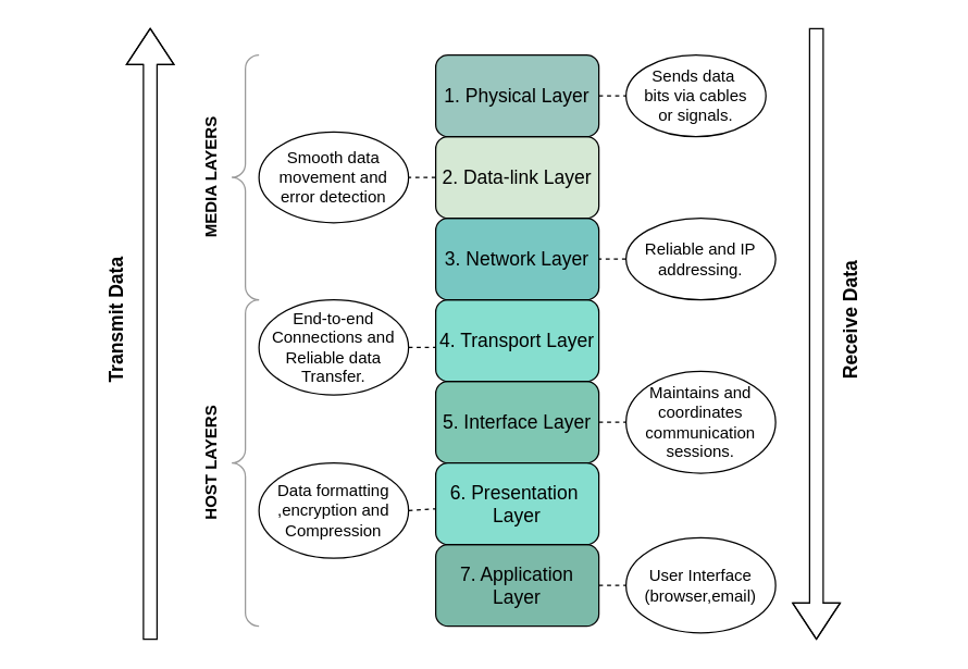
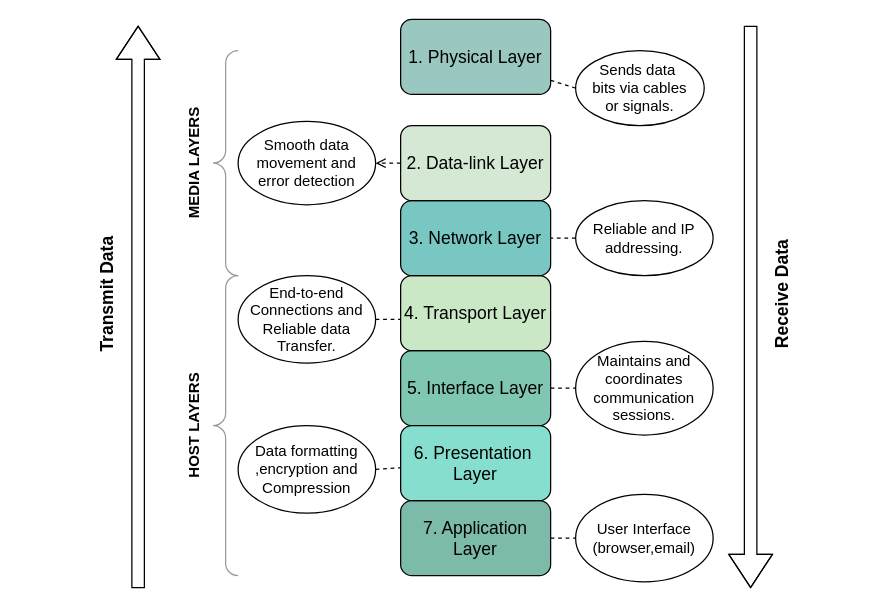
  <mxCell id="0" />
  <mxCell id="1" parent="0" />
  <mxCell id="2" value="Sends data&amp;nbsp;&lt;div&gt;&lt;span style=&quot;background-color: transparent; color: light-dark(rgb(0, 0, 0), rgb(255, 255, 255));&quot;&gt;bits&amp;nbsp;&lt;/span&gt;&lt;span style=&quot;background-color: transparent; color: light-dark(rgb(0, 0, 0), rgb(255, 255, 255));&quot;&gt;via cables or&lt;/span&gt;&lt;span style=&quot;background-color: transparent; color: light-dark(rgb(0, 0, 0), rgb(255, 255, 255));&quot;&gt;&amp;nbsp;signals.&lt;/span&gt;&lt;/div&gt;" style="ellipse;whiteSpace=wrap;html=1;" parent="1" vertex="1"><mxGeometry x="460" y="40" width="102.86" height="60" as="geometry" /></mxCell>
  <mxCell id="3" value="Smooth data movement and error detection" style="ellipse;whiteSpace=wrap;html=1;" parent="1" vertex="1"><mxGeometry x="190" y="96.67" width="110" height="66.67" as="geometry" /></mxCell>
  <mxCell id="4" value="Reliable and IP addressing." style="ellipse;whiteSpace=wrap;html=1;" parent="1" vertex="1"><mxGeometry x="460" y="160" width="110" height="60" as="geometry" /></mxCell>
  <mxCell id="5" value="&lt;div&gt;&lt;br&gt;&lt;/div&gt;End-to-end Connections and Reliable data Transfer.&lt;div&gt;&amp;nbsp;&lt;/div&gt;" style="ellipse;whiteSpace=wrap;html=1;" parent="1" vertex="1"><mxGeometry x="190" y="220" width="110" height="70" as="geometry" /></mxCell>
  <mxCell id="6" value="&lt;div&gt;&lt;span style=&quot;background-color: transparent; color: light-dark(rgb(0, 0, 0), rgb(255, 255, 255));&quot;&gt;Maintains and coordinates communication sessions.&lt;/span&gt;&lt;/div&gt;" style="ellipse;whiteSpace=wrap;html=1;" parent="1" vertex="1"><mxGeometry x="460" y="272.5" width="110" height="75" as="geometry" /></mxCell>
  <mxCell id="7" value="Data formatting ,encryption and Compression" style="ellipse;whiteSpace=wrap;html=1;" parent="1" vertex="1"><mxGeometry x="190" y="340" width="110" height="70" as="geometry" /></mxCell>
  <mxCell id="8" value="User Interface&lt;div&gt;(browser,email)&lt;/div&gt;" style="ellipse;whiteSpace=wrap;html=1;" parent="1" vertex="1"><mxGeometry x="460" y="395" width="110" height="70" as="geometry" /></mxCell>
  <mxCell id="9" value="&lt;font style=&quot;font-size: 14px;&quot;&gt;7. Application Layer&lt;/font&gt;" style="rounded=1;whiteSpace=wrap;html=1;strokeColor=#060606;fillColor=#7CBAA9;" parent="1" vertex="1"><mxGeometry x="320" y="400" width="120" height="60" as="geometry" /></mxCell>
  <mxCell id="10" value="&lt;font style=&quot;font-size: 14px;&quot;&gt;5. Interface Layer&lt;/font&gt;" style="rounded=1;whiteSpace=wrap;html=1;fillColor=#7FC7B3;" parent="1" vertex="1"><mxGeometry x="320" y="280" width="120" height="60" as="geometry" /></mxCell>
- <mxCell id="11" value="&lt;font style=&quot;font-size: 14px;&quot;&gt;4. Transport Layer&lt;/font&gt;" style="rounded=1;whiteSpace=wrap;html=1;fillColor=#86decf;" parent="1" vertex="1"><mxGeometry x="320" y="220" width="120" height="60" as="geometry" /></mxCell>
+ <mxCell id="11" value="&lt;font style=&quot;font-size: 14px;&quot;&gt;4. Transport Layer&lt;/font&gt;" style="rounded=1;whiteSpace=wrap;html=1;fillColor=#CAE8C6;" parent="1" vertex="1"><mxGeometry x="320" y="220" width="120" height="60" as="geometry" /></mxCell>
  <mxCell id="12" value="&lt;font style=&quot;font-size: 14px;&quot;&gt;3. Network Layer&lt;/font&gt;" style="rounded=1;whiteSpace=wrap;html=1;fillColor=#78C7C2;" parent="1" vertex="1"><mxGeometry x="320" y="160" width="120" height="60" as="geometry" /></mxCell>
  <mxCell id="13" value="&lt;font style=&quot;font-size: 14px;&quot;&gt;2. Data-link Layer&lt;/font&gt;" style="rounded=1;whiteSpace=wrap;html=1;fillColor=#D5E8D4;" parent="1" vertex="1"><mxGeometry x="320" y="100" width="120" height="60" as="geometry" /></mxCell>
  <mxCell id="14" value="&lt;font style=&quot;font-size: 14px;&quot;&gt;6. Presentation&amp;nbsp;&lt;/font&gt;&lt;div&gt;&lt;font style=&quot;font-size: 14px;&quot;&gt;Layer&lt;/font&gt;&lt;/div&gt;" style="rounded=1;whiteSpace=wrap;html=1;fillColor=#86DECF;" parent="1" vertex="1"><mxGeometry x="320" y="340" width="120" height="60" as="geometry" /></mxCell>
- <mxCell id="15" value="&lt;font style=&quot;font-size: 14px;&quot;&gt;1. Physical Layer&lt;/font&gt;" style="rounded=1;whiteSpace=wrap;html=1;fillColor=#9AC7BF;" parent="1" vertex="1"><mxGeometry x="320" y="40" width="120" height="60" as="geometry" /></mxCell>
+ <mxCell id="15" value="&lt;font style=&quot;font-size: 14px;&quot;&gt;1. Physical Layer&lt;/font&gt;" style="rounded=1;whiteSpace=wrap;html=1;fillColor=#9AC7BF;" parent="1" vertex="1"><mxGeometry x="320" y="15" width="120" height="60" as="geometry" /></mxCell>
  <mxCell id="16" value="" style="endArrow=none;dashed=1;html=1;rounded=0;entryX=0;entryY=0.5;entryDx=0;entryDy=0;" parent="1" source="15" target="2" edge="1"><mxGeometry width="50" height="50" relative="1" as="geometry"><mxPoint x="430" y="90" as="sourcePoint" /><mxPoint x="480" y="40" as="targetPoint" /></mxGeometry></mxCell>
- <mxCell id="17" value="" style="endArrow=none;dashed=1;html=1;rounded=0;entryX=1;entryY=0.5;entryDx=0;entryDy=0;exitX=0;exitY=0.5;exitDx=0;exitDy=0;" parent="1" source="13" target="3" edge="1"><mxGeometry width="50" height="50" relative="1" as="geometry"><mxPoint x="320" y="300" as="sourcePoint" /><mxPoint x="370" y="250" as="targetPoint" /></mxGeometry></mxCell>
+ <mxCell id="17" value="" style="endArrow=open;dashed=1;html=1;rounded=0;entryX=1;entryY=0.5;entryDx=0;entryDy=0;exitX=0;exitY=0.5;exitDx=0;exitDy=0;" parent="1" source="13" target="3" edge="1"><mxGeometry width="50" height="50" relative="1" as="geometry"><mxPoint x="320" y="300" as="sourcePoint" /><mxPoint x="370" y="250" as="targetPoint" /></mxGeometry></mxCell>
  <mxCell id="18" value="" style="endArrow=none;dashed=1;html=1;rounded=0;entryX=1;entryY=0.5;entryDx=0;entryDy=0;exitX=0;exitY=0.5;exitDx=0;exitDy=0;" parent="1" source="4" target="12" edge="1"><mxGeometry width="50" height="50" relative="1" as="geometry"><mxPoint x="460" y="215" as="sourcePoint" /><mxPoint x="470" y="165" as="targetPoint" /></mxGeometry></mxCell>
  <mxCell id="19" value="" style="endArrow=none;dashed=1;html=1;rounded=0;exitX=1;exitY=0.5;exitDx=0;exitDy=0;" parent="1" source="5" edge="1"><mxGeometry width="50" height="50" relative="1" as="geometry"><mxPoint x="320" y="300" as="sourcePoint" /><mxPoint x="320" y="255" as="targetPoint" /></mxGeometry></mxCell>
  <mxCell id="20" value="" style="endArrow=none;dashed=1;html=1;rounded=0;" parent="1" target="6" edge="1"><mxGeometry width="50" height="50" relative="1" as="geometry"><mxPoint x="440" y="310" as="sourcePoint" /><mxPoint x="370" y="250" as="targetPoint" /></mxGeometry></mxCell>
  <mxCell id="21" value="" style="endArrow=none;dashed=1;html=1;rounded=0;exitX=1;exitY=0.5;exitDx=0;exitDy=0;" parent="1" source="7" target="14" edge="1"><mxGeometry width="50" height="50" relative="1" as="geometry"><mxPoint x="300" y="390" as="sourcePoint" /><mxPoint x="330" y="370" as="targetPoint" /></mxGeometry></mxCell>
  <mxCell id="22" value="" style="endArrow=none;dashed=1;html=1;rounded=0;entryX=0;entryY=0.5;entryDx=0;entryDy=0;exitX=1;exitY=0.5;exitDx=0;exitDy=0;" parent="1" source="9" target="8" edge="1"><mxGeometry width="50" height="50" relative="1" as="geometry"><mxPoint x="440" y="440" as="sourcePoint" /><mxPoint x="480" y="400" as="targetPoint" /></mxGeometry></mxCell>
  <mxCell id="23" value="" style="group" parent="1" connectable="0" vertex="1"><mxGeometry x="140" y="40" width="50" height="420" as="geometry" /></mxCell>
  <mxCell id="24" value="" style="labelPosition=right;align=left;strokeWidth=1;shape=mxgraph.mockup.markup.curlyBrace;html=1;shadow=0;dashed=0;strokeColor=#999999;direction=north;fillColor=#494949;" parent="23" vertex="1"><mxGeometry x="30" width="20" height="180" as="geometry" /></mxCell>
  <mxCell id="25" value="&lt;b&gt;HOST LAYERS&lt;/b&gt;" style="text;html=1;align=center;verticalAlign=middle;whiteSpace=wrap;rounded=0;rotation=-90;" parent="23" vertex="1"><mxGeometry x="-30" y="285" width="90" height="30" as="geometry" /></mxCell>
  <mxCell id="26" value="" style="labelPosition=right;align=left;strokeWidth=1;shape=mxgraph.mockup.markup.curlyBrace;html=1;shadow=0;dashed=0;strokeColor=#999999;direction=north;" parent="23" vertex="1"><mxGeometry x="30" y="180" width="20" height="240" as="geometry" /></mxCell>
  <mxCell id="27" value="&lt;b&gt;MEDIA LAYERS&lt;/b&gt;" style="text;html=1;align=center;verticalAlign=middle;whiteSpace=wrap;rounded=0;rotation=-90;" parent="23" vertex="1"><mxGeometry x="-40" y="75" width="110" height="30" as="geometry" /></mxCell>
  <mxCell id="28" value="" style="group" parent="1" connectable="0" vertex="1"><mxGeometry x="600" y="20" width="40" height="450" as="geometry" /></mxCell>
  <mxCell id="29" value="" style="shape=flexArrow;endArrow=classic;html=1;rounded=0;endWidth=24;endSize=8.53;" parent="28" edge="1"><mxGeometry width="50" height="50" relative="1" as="geometry"><mxPoint as="sourcePoint" /><mxPoint y="450" as="targetPoint" /><Array as="points"><mxPoint y="225" /></Array></mxGeometry></mxCell>
  <mxCell id="30" value="&lt;span style=&quot;font-size: 14px;&quot;&gt;&lt;b&gt;Receive Data&lt;/b&gt;&lt;/span&gt;" style="text;html=1;align=center;verticalAlign=middle;whiteSpace=wrap;rounded=0;rotation=-90;" parent="28" vertex="1"><mxGeometry x="-40" y="200" width="130" height="30" as="geometry" /></mxCell>
  <mxCell id="31" value="" style="group" parent="1" connectable="0" vertex="1"><mxGeometry x="70" y="20" width="40" height="450" as="geometry" /></mxCell>
  <mxCell id="32" value="" style="shape=flexArrow;endArrow=classic;html=1;rounded=0;endWidth=24;endSize=8.53;" parent="31" edge="1"><mxGeometry width="50" height="50" relative="1" as="geometry"><mxPoint x="40" y="450" as="sourcePoint" /><mxPoint x="40" as="targetPoint" /><Array as="points"><mxPoint x="40" y="220" /></Array></mxGeometry></mxCell>
  <mxCell id="33" value="&lt;b&gt;&lt;font style=&quot;font-size: 14px;&quot;&gt;Transmit Data&lt;/font&gt;&lt;/b&gt;" style="text;html=1;align=center;verticalAlign=middle;whiteSpace=wrap;rounded=0;rotation=-90;" parent="31" vertex="1"><mxGeometry x="-50" y="200" width="130" height="30" as="geometry" /></mxCell>
